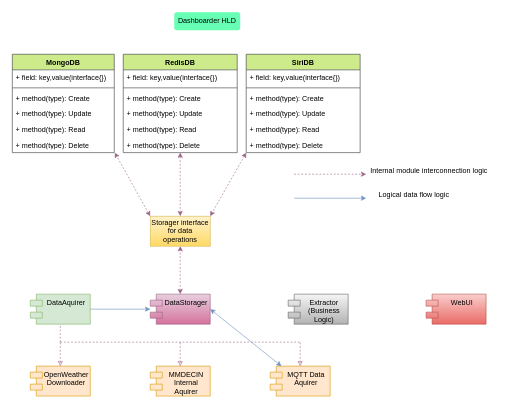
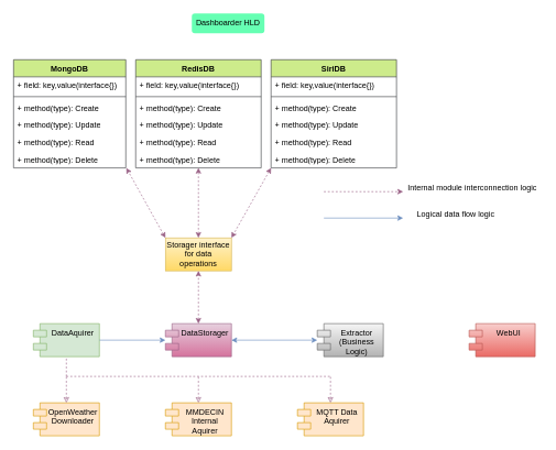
  <mxCell id="0" />
  <mxCell id="1" parent="0" />
  <mxCell id="2" value="OpenWeather&lt;div&gt;Downloader&lt;/div&gt;" style="shape=module;align=left;spacingLeft=20;align=center;verticalAlign=top;whiteSpace=wrap;html=1;fillColor=#ffe6cc;strokeColor=#d79b00;" vertex="1" parent="1"><mxGeometry x="50" y="610" width="100" height="50" as="geometry" /></mxCell>
  <mxCell id="3" value="DataStorager" style="shape=module;align=left;spacingLeft=20;align=center;verticalAlign=top;whiteSpace=wrap;html=1;fillColor=#e6d0de;gradientColor=#d5739d;strokeColor=#996185;" vertex="1" parent="1"><mxGeometry x="250" y="490" width="100" height="50" as="geometry" /></mxCell>
  <mxCell id="4" value="DataAquirer" style="shape=module;align=left;spacingLeft=20;align=center;verticalAlign=top;whiteSpace=wrap;html=1;fillColor=#d5e8d4;strokeColor=#82b366;" vertex="1" parent="1"><mxGeometry x="50" y="490" width="100" height="50" as="geometry" /></mxCell>
  <mxCell id="5" value="MMDECIN Internal Aquirer" style="shape=module;align=left;spacingLeft=20;align=center;verticalAlign=top;whiteSpace=wrap;html=1;fillColor=#ffe6cc;strokeColor=#d79b00;" vertex="1" parent="1"><mxGeometry x="250" y="610" width="100" height="50" as="geometry" /></mxCell>
  <mxCell id="6" value="" style="endArrow=classic;html=1;rounded=0;exitX=1;exitY=0.5;exitDx=0;exitDy=0;fillColor=#dae8fc;gradientColor=#7ea6e0;strokeColor=#6c8ebf;" edge="1" parent="1" source="4" target="3"><mxGeometry width="50" height="50" relative="1" as="geometry"><mxPoint x="400" y="850" as="sourcePoint" /><mxPoint x="450" y="800" as="targetPoint" /></mxGeometry></mxCell>
  <mxCell id="7" value="MQTT Data Aquirer" style="shape=module;align=left;spacingLeft=20;align=center;verticalAlign=top;whiteSpace=wrap;html=1;fillColor=#ffe6cc;strokeColor=#d79b00;" vertex="1" parent="1"><mxGeometry x="450" y="610" width="100" height="50" as="geometry" /></mxCell>
  <mxCell id="8" value="" style="endArrow=none;html=1;rounded=0;fillColor=#e6d0de;gradientColor=#d5739d;strokeColor=#996185;dashed=1;" edge="1" parent="1"><mxGeometry width="50" height="50" relative="1" as="geometry"><mxPoint x="100" y="570" as="sourcePoint" /><mxPoint x="500" y="570" as="targetPoint" /></mxGeometry></mxCell>
  <mxCell id="9" value="" style="endArrow=none;html=1;rounded=0;entryX=0.5;entryY=1;entryDx=0;entryDy=0;fillColor=#e6d0de;gradientColor=#d5739d;strokeColor=#996185;dashed=1;" edge="1" parent="1" target="4"><mxGeometry width="50" height="50" relative="1" as="geometry"><mxPoint x="100" y="570" as="sourcePoint" /><mxPoint x="450" y="800" as="targetPoint" /></mxGeometry></mxCell>
  <mxCell id="10" value="" style="endArrow=none;startArrow=classic;html=1;rounded=0;fillColor=#e6d0de;gradientColor=#d5739d;strokeColor=#996185;dashed=1;startFill=0;" edge="1" parent="1" source="2"><mxGeometry width="50" height="50" relative="1" as="geometry"><mxPoint x="400" y="850" as="sourcePoint" /><mxPoint x="100" y="570" as="targetPoint" /></mxGeometry></mxCell>
  <mxCell id="11" value="" style="endArrow=none;startArrow=classic;html=1;rounded=0;exitX=0.5;exitY=0;exitDx=0;exitDy=0;fillColor=#e6d0de;gradientColor=#d5739d;strokeColor=#996185;startFill=0;dashed=1;" edge="1" parent="1" source="5"><mxGeometry width="50" height="50" relative="1" as="geometry"><mxPoint x="210" y="620" as="sourcePoint" /><mxPoint x="300" y="570" as="targetPoint" /></mxGeometry></mxCell>
  <mxCell id="12" value="" style="endArrow=none;startArrow=classic;html=1;rounded=0;exitX=0.5;exitY=0;exitDx=0;exitDy=0;startFill=0;dashed=1;fillColor=#e6d0de;gradientColor=#d5739d;strokeColor=#996185;" edge="1" parent="1" source="7"><mxGeometry width="50" height="50" relative="1" as="geometry"><mxPoint x="410" y="620" as="sourcePoint" /><mxPoint x="500" y="570" as="targetPoint" /></mxGeometry></mxCell>
  <mxCell id="13" value="Storager interface for data operations" style="html=1;whiteSpace=wrap;fillColor=#fff2cc;gradientColor=#ffd966;strokeColor=#d6b656;" vertex="1" parent="1"><mxGeometry x="250" y="360" width="100" height="50" as="geometry" /></mxCell>
  <mxCell id="14" value="" style="endArrow=classic;startArrow=classic;html=1;rounded=0;entryX=0.5;entryY=1;entryDx=0;entryDy=0;exitX=0.5;exitY=0;exitDx=0;exitDy=0;dashed=1;fillColor=#e6d0de;gradientColor=#d5739d;strokeColor=#996185;" edge="1" parent="1" source="3" target="13"><mxGeometry width="50" height="50" relative="1" as="geometry"><mxPoint x="330" y="620" as="sourcePoint" /><mxPoint x="380" y="570" as="targetPoint" /></mxGeometry></mxCell>
  <mxCell id="15" value="MongoDB" style="swimlane;fontStyle=1;align=center;verticalAlign=top;childLayout=stackLayout;horizontal=1;startSize=26;horizontalStack=0;resizeParent=1;resizeParentMax=0;resizeLast=0;collapsible=1;marginBottom=0;whiteSpace=wrap;html=1;fillColor=#cdeb8b;strokeColor=#36393d;" vertex="1" parent="1"><mxGeometry x="20" y="90" width="170" height="164" as="geometry" /></mxCell>
  <mxCell id="16" value="+ field: key,value(interface{})" style="text;strokeColor=none;fillColor=none;align=left;verticalAlign=top;spacingLeft=4;spacingRight=4;overflow=hidden;rotatable=0;points=[[0,0.5],[1,0.5]];portConstraint=eastwest;whiteSpace=wrap;html=1;" vertex="1" parent="15"><mxGeometry y="26" width="170" height="26" as="geometry" /></mxCell>
  <mxCell id="17" value="" style="line;strokeWidth=1;fillColor=none;align=left;verticalAlign=middle;spacingTop=-1;spacingLeft=3;spacingRight=3;rotatable=0;labelPosition=right;points=[];portConstraint=eastwest;strokeColor=inherit;" vertex="1" parent="15"><mxGeometry y="52" width="170" height="8" as="geometry" /></mxCell>
  <mxCell id="18" value="+ method(type): Create" style="text;strokeColor=none;fillColor=none;align=left;verticalAlign=top;spacingLeft=4;spacingRight=4;overflow=hidden;rotatable=0;points=[[0,0.5],[1,0.5]];portConstraint=eastwest;whiteSpace=wrap;html=1;" vertex="1" parent="15"><mxGeometry y="60" width="170" height="26" as="geometry" /></mxCell>
  <mxCell id="19" value="+ method(type): Update" style="text;strokeColor=none;fillColor=none;align=left;verticalAlign=top;spacingLeft=4;spacingRight=4;overflow=hidden;rotatable=0;points=[[0,0.5],[1,0.5]];portConstraint=eastwest;whiteSpace=wrap;html=1;" vertex="1" parent="15"><mxGeometry y="86" width="170" height="26" as="geometry" /></mxCell>
  <mxCell id="20" value="+ method(type): Read" style="text;strokeColor=none;fillColor=none;align=left;verticalAlign=top;spacingLeft=4;spacingRight=4;overflow=hidden;rotatable=0;points=[[0,0.5],[1,0.5]];portConstraint=eastwest;whiteSpace=wrap;html=1;" vertex="1" parent="15"><mxGeometry y="112" width="170" height="26" as="geometry" /></mxCell>
  <mxCell id="21" value="+ method(type): Delete" style="text;strokeColor=none;fillColor=none;align=left;verticalAlign=top;spacingLeft=4;spacingRight=4;overflow=hidden;rotatable=0;points=[[0,0.5],[1,0.5]];portConstraint=eastwest;whiteSpace=wrap;html=1;" vertex="1" parent="15"><mxGeometry y="138" width="170" height="26" as="geometry" /></mxCell>
  <mxCell id="22" value="RedisDB" style="swimlane;fontStyle=1;align=center;verticalAlign=top;childLayout=stackLayout;horizontal=1;startSize=26;horizontalStack=0;resizeParent=1;resizeParentMax=0;resizeLast=0;collapsible=1;marginBottom=0;whiteSpace=wrap;html=1;fillColor=#cdeb8b;strokeColor=#36393d;" vertex="1" parent="1"><mxGeometry x="205" y="90" width="190" height="164" as="geometry" /></mxCell>
  <mxCell id="23" value="+ field: key,value(interface{})" style="text;strokeColor=none;fillColor=none;align=left;verticalAlign=top;spacingLeft=4;spacingRight=4;overflow=hidden;rotatable=0;points=[[0,0.5],[1,0.5]];portConstraint=eastwest;whiteSpace=wrap;html=1;" vertex="1" parent="22"><mxGeometry y="26" width="190" height="26" as="geometry" /></mxCell>
  <mxCell id="24" value="" style="line;strokeWidth=1;fillColor=none;align=left;verticalAlign=middle;spacingTop=-1;spacingLeft=3;spacingRight=3;rotatable=0;labelPosition=right;points=[];portConstraint=eastwest;strokeColor=inherit;" vertex="1" parent="22"><mxGeometry y="52" width="190" height="8" as="geometry" /></mxCell>
  <mxCell id="25" value="+ method(type): Create" style="text;strokeColor=none;fillColor=none;align=left;verticalAlign=top;spacingLeft=4;spacingRight=4;overflow=hidden;rotatable=0;points=[[0,0.5],[1,0.5]];portConstraint=eastwest;whiteSpace=wrap;html=1;" vertex="1" parent="22"><mxGeometry y="60" width="190" height="26" as="geometry" /></mxCell>
  <mxCell id="26" value="+ method(type): Update" style="text;strokeColor=none;fillColor=none;align=left;verticalAlign=top;spacingLeft=4;spacingRight=4;overflow=hidden;rotatable=0;points=[[0,0.5],[1,0.5]];portConstraint=eastwest;whiteSpace=wrap;html=1;" vertex="1" parent="22"><mxGeometry y="86" width="190" height="26" as="geometry" /></mxCell>
  <mxCell id="27" value="+ method(type): Read" style="text;strokeColor=none;fillColor=none;align=left;verticalAlign=top;spacingLeft=4;spacingRight=4;overflow=hidden;rotatable=0;points=[[0,0.5],[1,0.5]];portConstraint=eastwest;whiteSpace=wrap;html=1;" vertex="1" parent="22"><mxGeometry y="112" width="190" height="26" as="geometry" /></mxCell>
  <mxCell id="28" value="+ method(type): Delete" style="text;strokeColor=none;fillColor=none;align=left;verticalAlign=top;spacingLeft=4;spacingRight=4;overflow=hidden;rotatable=0;points=[[0,0.5],[1,0.5]];portConstraint=eastwest;whiteSpace=wrap;html=1;" vertex="1" parent="22"><mxGeometry y="138" width="190" height="26" as="geometry" /></mxCell>
  <mxCell id="29" value="SiriDB" style="swimlane;fontStyle=1;align=center;verticalAlign=top;childLayout=stackLayout;horizontal=1;startSize=26;horizontalStack=0;resizeParent=1;resizeParentMax=0;resizeLast=0;collapsible=1;marginBottom=0;whiteSpace=wrap;html=1;fillColor=#cdeb8b;strokeColor=#36393d;" vertex="1" parent="1"><mxGeometry x="410" y="90" width="190" height="164" as="geometry" /></mxCell>
  <mxCell id="30" value="+ field: key,value(interface{})" style="text;strokeColor=none;fillColor=none;align=left;verticalAlign=top;spacingLeft=4;spacingRight=4;overflow=hidden;rotatable=0;points=[[0,0.5],[1,0.5]];portConstraint=eastwest;whiteSpace=wrap;html=1;" vertex="1" parent="29"><mxGeometry y="26" width="190" height="26" as="geometry" /></mxCell>
  <mxCell id="31" value="" style="line;strokeWidth=1;fillColor=none;align=left;verticalAlign=middle;spacingTop=-1;spacingLeft=3;spacingRight=3;rotatable=0;labelPosition=right;points=[];portConstraint=eastwest;strokeColor=inherit;" vertex="1" parent="29"><mxGeometry y="52" width="190" height="8" as="geometry" /></mxCell>
  <mxCell id="32" value="+ method(type): Create" style="text;strokeColor=none;fillColor=none;align=left;verticalAlign=top;spacingLeft=4;spacingRight=4;overflow=hidden;rotatable=0;points=[[0,0.5],[1,0.5]];portConstraint=eastwest;whiteSpace=wrap;html=1;" vertex="1" parent="29"><mxGeometry y="60" width="190" height="26" as="geometry" /></mxCell>
  <mxCell id="33" value="+ method(type): Update" style="text;strokeColor=none;fillColor=none;align=left;verticalAlign=top;spacingLeft=4;spacingRight=4;overflow=hidden;rotatable=0;points=[[0,0.5],[1,0.5]];portConstraint=eastwest;whiteSpace=wrap;html=1;" vertex="1" parent="29"><mxGeometry y="86" width="190" height="26" as="geometry" /></mxCell>
  <mxCell id="34" value="+ method(type): Read" style="text;strokeColor=none;fillColor=none;align=left;verticalAlign=top;spacingLeft=4;spacingRight=4;overflow=hidden;rotatable=0;points=[[0,0.5],[1,0.5]];portConstraint=eastwest;whiteSpace=wrap;html=1;" vertex="1" parent="29"><mxGeometry y="112" width="190" height="26" as="geometry" /></mxCell>
  <mxCell id="35" value="+ method(type): Delete" style="text;strokeColor=none;fillColor=none;align=left;verticalAlign=top;spacingLeft=4;spacingRight=4;overflow=hidden;rotatable=0;points=[[0,0.5],[1,0.5]];portConstraint=eastwest;whiteSpace=wrap;html=1;" vertex="1" parent="29"><mxGeometry y="138" width="190" height="26" as="geometry" /></mxCell>
  <mxCell id="36" value="" style="endArrow=classic;startArrow=classic;html=1;rounded=0;dashed=1;fillColor=#e6d0de;gradientColor=#d5739d;strokeColor=#996185;entryX=1.005;entryY=1.006;entryDx=0;entryDy=0;entryPerimeter=0;exitX=0;exitY=0;exitDx=0;exitDy=0;" edge="1" parent="1" source="13" target="21"><mxGeometry width="50" height="50" relative="1" as="geometry"><mxPoint x="250" y="398" as="sourcePoint" /><mxPoint x="320" y="390" as="targetPoint" /></mxGeometry></mxCell>
  <mxCell id="37" value="" style="endArrow=classic;startArrow=classic;html=1;rounded=0;fillColor=#e6d0de;gradientColor=#d5739d;strokeColor=#996185;dashed=1;exitX=0.5;exitY=0;exitDx=0;exitDy=0;" edge="1" parent="1" source="13" target="28"><mxGeometry width="50" height="50" relative="1" as="geometry"><mxPoint x="270" y="440" as="sourcePoint" /><mxPoint x="320" y="390" as="targetPoint" /></mxGeometry></mxCell>
  <mxCell id="38" value="" style="endArrow=classic;startArrow=classic;html=1;rounded=0;exitX=0;exitY=1;exitDx=0;exitDy=0;fillColor=#e6d0de;gradientColor=#d5739d;strokeColor=#996185;dashed=1;entryX=1;entryY=0;entryDx=0;entryDy=0;" edge="1" parent="1" source="29" target="13"><mxGeometry width="50" height="50" relative="1" as="geometry"><mxPoint x="270" y="440" as="sourcePoint" /><mxPoint x="320" y="390" as="targetPoint" /></mxGeometry></mxCell>
  <mxCell id="39" value="WebUI" style="shape=module;align=left;spacingLeft=20;align=center;verticalAlign=top;whiteSpace=wrap;html=1;fillColor=#f8cecc;gradientColor=#ea6b66;strokeColor=#b85450;" vertex="1" parent="1"><mxGeometry x="710" y="490" width="100" height="50" as="geometry" /></mxCell>
  <mxCell id="40" value="Extractor&lt;div&gt;(Business Logic)&lt;/div&gt;" style="shape=module;align=left;spacingLeft=20;align=center;verticalAlign=top;whiteSpace=wrap;html=1;fillColor=#f5f5f5;gradientColor=#b3b3b3;strokeColor=#666666;" vertex="1" parent="1"><mxGeometry x="480" y="490" width="100" height="50" as="geometry" /></mxCell>
- <mxCell id="41" value="" style="endArrow=classic;startArrow=classic;html=1;rounded=0;exitX=1;exitY=0.5;exitDx=0;exitDy=0;fillColor=#dae8fc;gradientColor=#7ea6e0;strokeColor=#6c8ebf;" edge="1" parent="1" source="3" target="7"><mxGeometry width="50" height="50" relative="1" as="geometry"><mxPoint x="500" y="380" as="sourcePoint" /><mxPoint x="450" y="520" as="targetPoint" /></mxGeometry></mxCell>
+ <mxCell id="41" value="" style="endArrow=classic;startArrow=classic;html=1;rounded=0;exitX=1;exitY=0.5;exitDx=0;exitDy=0;entryX=0;entryY=0.5;entryDx=0;entryDy=0;entryPerimeter=0;fillColor=#dae8fc;gradientColor=#7ea6e0;strokeColor=#6c8ebf;" edge="1" parent="1" source="3" target="40"><mxGeometry width="50" height="50" relative="1" as="geometry"><mxPoint x="500" y="380" as="sourcePoint" /><mxPoint x="450" y="520" as="targetPoint" /></mxGeometry></mxCell>
  <mxCell id="42" value="" style="endArrow=classic;html=1;rounded=0;fillColor=#e6d0de;gradientColor=#d5739d;strokeColor=#996185;dashed=1;" edge="1" parent="1"><mxGeometry width="50" height="50" relative="1" as="geometry"><mxPoint x="490" y="290" as="sourcePoint" /><mxPoint x="610" y="290" as="targetPoint" /></mxGeometry></mxCell>
  <mxCell id="43" value="Internal module interconnection logic" style="text;html=1;align=center;verticalAlign=middle;whiteSpace=wrap;rounded=0;" vertex="1" parent="1"><mxGeometry x="610" y="270" width="210" height="30" as="geometry" /></mxCell>
  <mxCell id="44" value="Logical data flow logic" style="text;html=1;align=center;verticalAlign=middle;whiteSpace=wrap;rounded=0;" vertex="1" parent="1"><mxGeometry x="620" y="310" width="140" height="30" as="geometry" /></mxCell>
  <mxCell id="45" value="" style="endArrow=classic;html=1;rounded=0;fillColor=#dae8fc;gradientColor=#7ea6e0;strokeColor=#6c8ebf;" edge="1" parent="1"><mxGeometry width="50" height="50" relative="1" as="geometry"><mxPoint x="490" y="330" as="sourcePoint" /><mxPoint x="610" y="330" as="targetPoint" /></mxGeometry></mxCell>
  <mxCell id="46" value="Dashboarder HLD" style="text;html=1;align=center;verticalAlign=middle;whiteSpace=wrap;rounded=1;fillColor=#66FFB3;fillStyle=solid;" vertex="1" parent="1"><mxGeometry x="290" y="20" width="110" height="30" as="geometry" /></mxCell>
